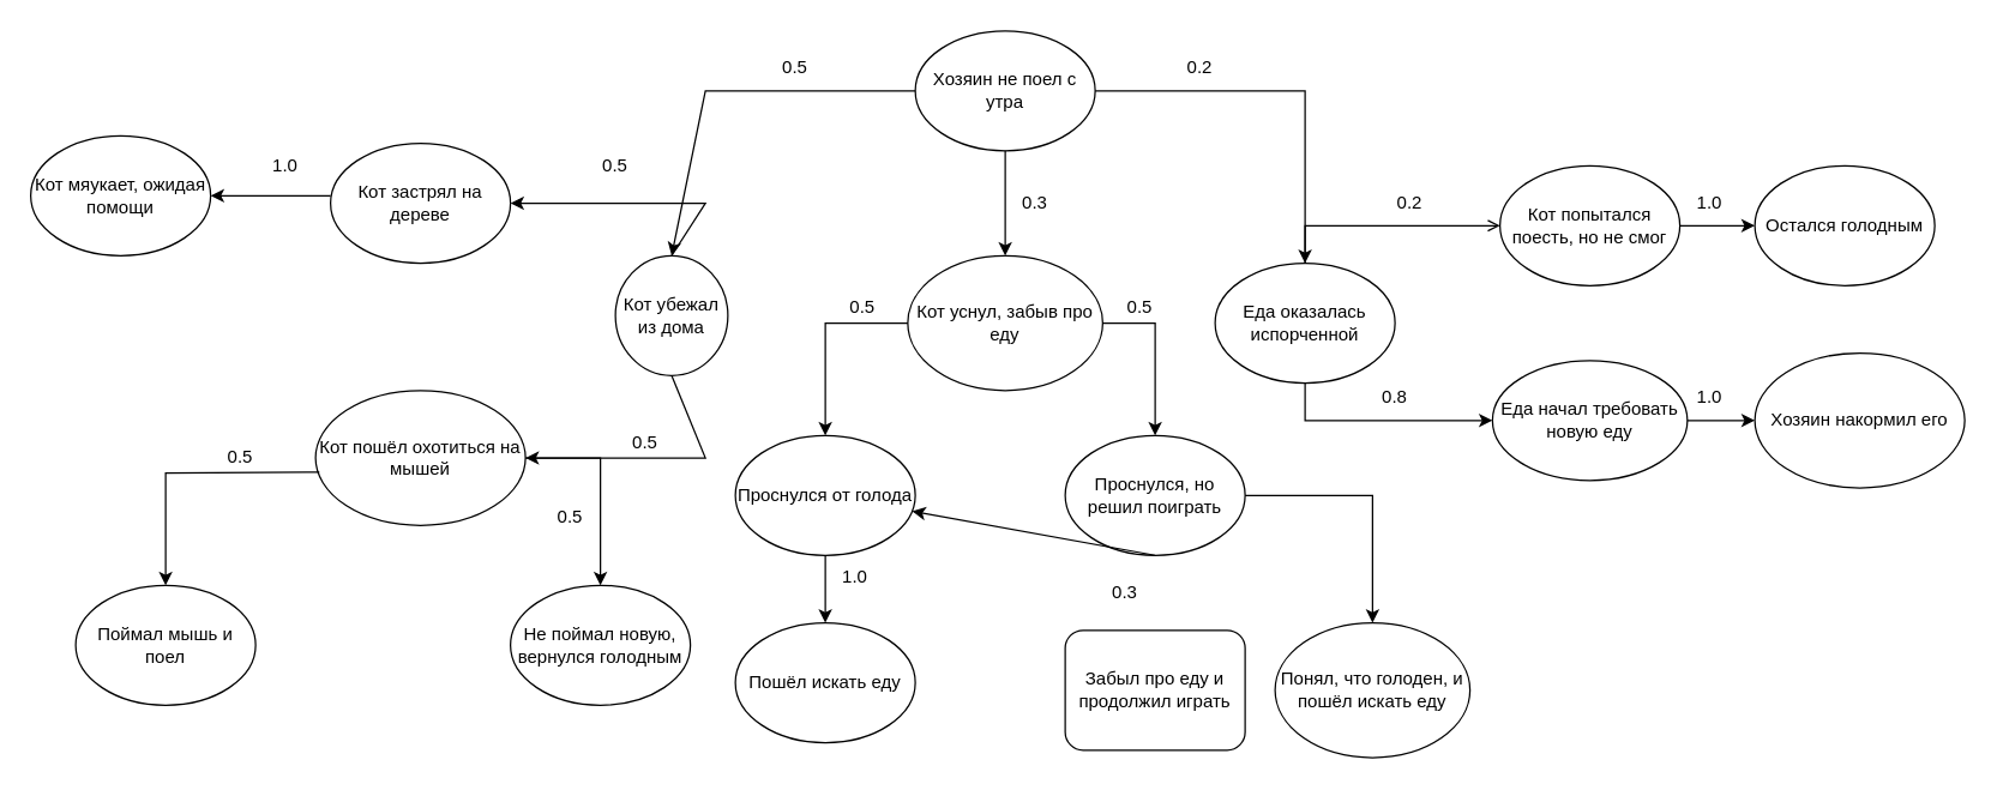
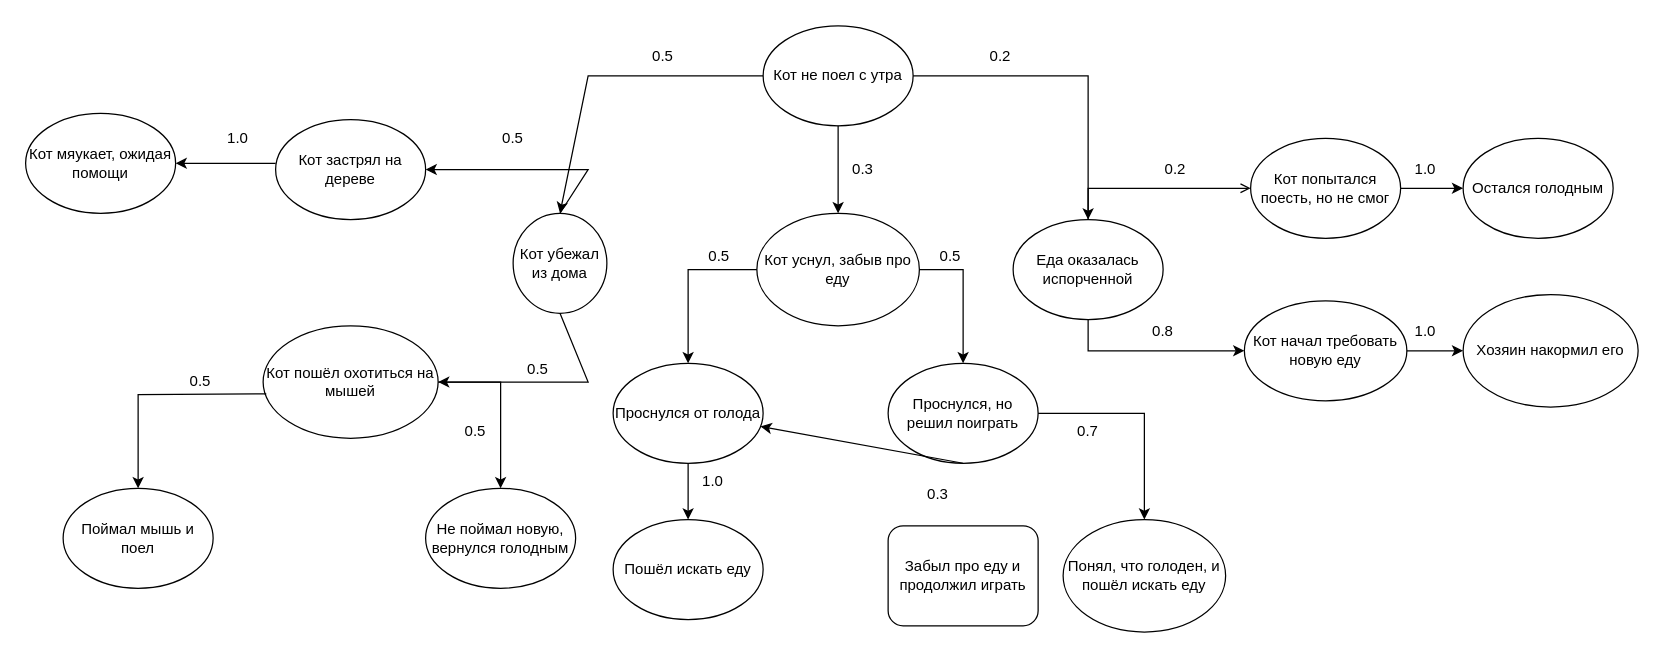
  <mxCell id="0" />
  <mxCell id="1" parent="0" />
- <mxCell id="2" value="Хозяин не поел с утра" style="ellipse;whiteSpace=wrap;html=1;" vertex="1" parent="1"><mxGeometry x="610" y="20" width="120" height="80" as="geometry" /></mxCell>
+ <mxCell id="2" value="Кот не поел с утра" style="ellipse;whiteSpace=wrap;html=1;" vertex="1" parent="1"><mxGeometry x="610" y="20" width="120" height="80" as="geometry" /></mxCell>
  <mxCell id="3" value="Кот убежал из дома" style="ellipse;whiteSpace=wrap;html=1;" vertex="1" parent="1"><mxGeometry x="410" y="170" width="75" height="80" as="geometry" /></mxCell>
  <mxCell id="4" value="Кот уснул, забыв про еду" style="ellipse;whiteSpace=wrap;html=1;" vertex="1" parent="1"><mxGeometry x="605" y="170" width="130" height="90" as="geometry" /></mxCell>
  <mxCell id="5" value="Еда оказалась испорченной" style="ellipse;whiteSpace=wrap;html=1;" vertex="1" parent="1"><mxGeometry x="810" y="175" width="120" height="80" as="geometry" /></mxCell>
  <mxCell id="6" value="" style="endArrow=classic;html=1;rounded=0;entryX=0.5;entryY=0;entryDx=0;entryDy=0;exitX=0;exitY=0.5;exitDx=0;exitDy=0;" edge="1" parent="1" source="2" target="3"><mxGeometry width="50" height="50" relative="1" as="geometry"><mxPoint x="420" y="90" as="sourcePoint" /><mxPoint x="560" y="-20" as="targetPoint" /><Array as="points"><mxPoint x="470" y="60" /></Array></mxGeometry></mxCell>
  <mxCell id="7" value="0.5" style="text;html=1;align=center;verticalAlign=middle;whiteSpace=wrap;rounded=0;" vertex="1" parent="1"><mxGeometry x="500" y="30" width="60" height="30" as="geometry" /></mxCell>
  <mxCell id="8" value="" style="endArrow=classic;html=1;rounded=0;exitX=0.5;exitY=1;exitDx=0;exitDy=0;entryX=0.5;entryY=0;entryDx=0;entryDy=0;" edge="1" parent="1" source="2" target="4"><mxGeometry width="50" height="50" relative="1" as="geometry"><mxPoint x="640" y="220" as="sourcePoint" /><mxPoint x="690" y="170" as="targetPoint" /></mxGeometry></mxCell>
  <mxCell id="9" value="0.3" style="text;html=1;align=center;verticalAlign=middle;whiteSpace=wrap;rounded=0;" vertex="1" parent="1"><mxGeometry x="660" y="120" width="60" height="30" as="geometry" /></mxCell>
  <mxCell id="10" value="" style="endArrow=classic;html=1;rounded=0;entryX=0.5;entryY=0;entryDx=0;entryDy=0;exitX=1;exitY=0.5;exitDx=0;exitDy=0;" edge="1" parent="1" source="2" target="5"><mxGeometry width="50" height="50" relative="1" as="geometry"><mxPoint x="640" y="220" as="sourcePoint" /><mxPoint x="690" y="170" as="targetPoint" /><Array as="points"><mxPoint x="870" y="60" /></Array></mxGeometry></mxCell>
  <mxCell id="11" value="0.2" style="text;html=1;align=center;verticalAlign=middle;whiteSpace=wrap;rounded=0;" vertex="1" parent="1"><mxGeometry x="770" y="30" width="60" height="30" as="geometry" /></mxCell>
  <mxCell id="12" value="Кот застрял на дереве" style="ellipse;whiteSpace=wrap;html=1;" vertex="1" parent="1"><mxGeometry x="220" y="95" width="120" height="80" as="geometry" /></mxCell>
  <mxCell id="13" value="Кот пошёл охотиться на мышей" style="ellipse;whiteSpace=wrap;html=1;" vertex="1" parent="1"><mxGeometry x="210" y="260" width="140" height="90" as="geometry" /></mxCell>
  <mxCell id="14" value="" style="endArrow=classic;html=1;rounded=0;entryX=1;entryY=0.5;entryDx=0;entryDy=0;exitX=0.5;exitY=1;exitDx=0;exitDy=0;" edge="1" parent="1" source="3" target="13"><mxGeometry width="50" height="50" relative="1" as="geometry"><mxPoint x="640" y="220" as="sourcePoint" /><mxPoint x="690" y="170" as="targetPoint" /><Array as="points"><mxPoint x="470" y="305" /></Array></mxGeometry></mxCell>
  <mxCell id="15" value="0.5" style="text;html=1;align=center;verticalAlign=middle;whiteSpace=wrap;rounded=0;" vertex="1" parent="1"><mxGeometry x="400" y="280" width="60" height="30" as="geometry" /></mxCell>
  <mxCell id="16" value="" style="endArrow=classic;html=1;rounded=0;exitX=0.5;exitY=0;exitDx=0;exitDy=0;entryX=1;entryY=0.5;entryDx=0;entryDy=0;" edge="1" parent="1" source="3" target="12"><mxGeometry width="50" height="50" relative="1" as="geometry"><mxPoint x="640" y="220" as="sourcePoint" /><mxPoint x="690" y="170" as="targetPoint" /><Array as="points"><mxPoint x="470" y="135" /></Array></mxGeometry></mxCell>
  <mxCell id="17" value="0.5" style="text;html=1;align=center;verticalAlign=middle;whiteSpace=wrap;rounded=0;" vertex="1" parent="1"><mxGeometry x="380" y="95" width="60" height="30" as="geometry" /></mxCell>
  <mxCell id="18" value="Проснулся от голода" style="ellipse;whiteSpace=wrap;html=1;" vertex="1" parent="1"><mxGeometry x="490" y="290" width="120" height="80" as="geometry" /></mxCell>
  <mxCell id="19" value="Проснулся, но решил поиграть" style="ellipse;whiteSpace=wrap;html=1;" vertex="1" parent="1"><mxGeometry x="710" y="290" width="120" height="80" as="geometry" /></mxCell>
  <mxCell id="20" value="" style="endArrow=classic;html=1;rounded=0;entryX=0.5;entryY=0;entryDx=0;entryDy=0;exitX=0;exitY=0.5;exitDx=0;exitDy=0;" edge="1" parent="1" source="4" target="18"><mxGeometry width="50" height="50" relative="1" as="geometry"><mxPoint x="640" y="220" as="sourcePoint" /><mxPoint x="690" y="170" as="targetPoint" /><Array as="points"><mxPoint x="550" y="215" /></Array></mxGeometry></mxCell>
  <mxCell id="21" value="" style="endArrow=classic;html=1;rounded=0;entryX=0.5;entryY=0;entryDx=0;entryDy=0;exitX=1;exitY=0.5;exitDx=0;exitDy=0;" edge="1" parent="1" source="4" target="19"><mxGeometry width="50" height="50" relative="1" as="geometry"><mxPoint x="640" y="220" as="sourcePoint" /><mxPoint x="690" y="170" as="targetPoint" /><Array as="points"><mxPoint x="770" y="215" /></Array></mxGeometry></mxCell>
  <mxCell id="22" value="0.5" style="text;html=1;align=center;verticalAlign=middle;whiteSpace=wrap;rounded=0;" vertex="1" parent="1"><mxGeometry x="545" y="190" width="60" height="30" as="geometry" /></mxCell>
  <mxCell id="23" value="0.5" style="text;html=1;align=center;verticalAlign=middle;whiteSpace=wrap;rounded=0;" vertex="1" parent="1"><mxGeometry x="730" y="190" width="60" height="30" as="geometry" /></mxCell>
  <mxCell id="24" value="Кот попытался поесть, но не смог" style="ellipse;whiteSpace=wrap;html=1;" vertex="1" parent="1"><mxGeometry x="1000" y="110" width="120" height="80" as="geometry" /></mxCell>
- <mxCell id="25" value="Еда начал требовать новую еду" style="ellipse;whiteSpace=wrap;html=1;" vertex="1" parent="1"><mxGeometry x="995" y="240" width="130" height="80" as="geometry" /></mxCell>
+ <mxCell id="25" value="Кот начал требовать новую еду" style="ellipse;whiteSpace=wrap;html=1;" vertex="1" parent="1"><mxGeometry x="995" y="240" width="130" height="80" as="geometry" /></mxCell>
  <mxCell id="26" value="" style="endArrow=open;html=1;rounded=0;entryX=0;entryY=0.5;entryDx=0;entryDy=0;exitX=0.5;exitY=0;exitDx=0;exitDy=0;" edge="1" parent="1" source="5" target="24"><mxGeometry width="50" height="50" relative="1" as="geometry"><mxPoint x="640" y="220" as="sourcePoint" /><mxPoint x="690" y="170" as="targetPoint" /><Array as="points"><mxPoint x="870" y="150" /></Array></mxGeometry></mxCell>
  <mxCell id="27" value="" style="endArrow=classic;html=1;rounded=0;entryX=0;entryY=0.5;entryDx=0;entryDy=0;exitX=0.5;exitY=1;exitDx=0;exitDy=0;" edge="1" parent="1" source="5" target="25"><mxGeometry width="50" height="50" relative="1" as="geometry"><mxPoint x="870" y="260" as="sourcePoint" /><mxPoint x="690" y="170" as="targetPoint" /><Array as="points"><mxPoint x="870" y="280" /></Array></mxGeometry></mxCell>
  <mxCell id="28" value="0.2" style="text;html=1;align=center;verticalAlign=middle;whiteSpace=wrap;rounded=0;" vertex="1" parent="1"><mxGeometry x="910" y="120" width="60" height="30" as="geometry" /></mxCell>
  <mxCell id="29" value="0.8" style="text;html=1;align=center;verticalAlign=middle;whiteSpace=wrap;rounded=0;" vertex="1" parent="1"><mxGeometry x="900" y="250" width="60" height="30" as="geometry" /></mxCell>
  <mxCell id="30" value="Кот мяукает, ожидая помощи" style="ellipse;whiteSpace=wrap;html=1;" vertex="1" parent="1"><mxGeometry x="20" y="90" width="120" height="80" as="geometry" /></mxCell>
  <mxCell id="31" value="" style="endArrow=classic;html=1;rounded=0;entryX=1;entryY=0.5;entryDx=0;entryDy=0;exitX=0;exitY=0.438;exitDx=0;exitDy=0;exitPerimeter=0;" edge="1" parent="1" source="12" target="30"><mxGeometry width="50" height="50" relative="1" as="geometry"><mxPoint x="530" y="220" as="sourcePoint" /><mxPoint x="580" y="170" as="targetPoint" /></mxGeometry></mxCell>
  <mxCell id="32" value="1.0" style="text;html=1;align=center;verticalAlign=middle;whiteSpace=wrap;rounded=0;" vertex="1" parent="1"><mxGeometry x="160" y="95" width="60" height="30" as="geometry" /></mxCell>
  <mxCell id="33" value="Поймал мышь и поел" style="ellipse;whiteSpace=wrap;html=1;" vertex="1" parent="1"><mxGeometry x="50" y="390" width="120" height="80" as="geometry" /></mxCell>
  <mxCell id="34" value="Не поймал новую, вернулся голодным" style="ellipse;whiteSpace=wrap;html=1;" vertex="1" parent="1"><mxGeometry x="340" y="390" width="120" height="80" as="geometry" /></mxCell>
  <mxCell id="35" value="" style="endArrow=classic;html=1;rounded=0;entryX=0.5;entryY=0;entryDx=0;entryDy=0;exitX=0.018;exitY=0.606;exitDx=0;exitDy=0;exitPerimeter=0;" edge="1" parent="1" source="13" target="33"><mxGeometry width="50" height="50" relative="1" as="geometry"><mxPoint x="590" y="260" as="sourcePoint" /><mxPoint x="640" y="210" as="targetPoint" /><Array as="points"><mxPoint x="110" y="315" /></Array></mxGeometry></mxCell>
  <mxCell id="36" value="" style="endArrow=classic;html=1;rounded=0;entryX=0.5;entryY=0;entryDx=0;entryDy=0;exitX=1;exitY=0.5;exitDx=0;exitDy=0;" edge="1" parent="1" source="13" target="34"><mxGeometry width="50" height="50" relative="1" as="geometry"><mxPoint x="590" y="260" as="sourcePoint" /><mxPoint x="640" y="210" as="targetPoint" /><Array as="points"><mxPoint x="400" y="305" /></Array></mxGeometry></mxCell>
  <mxCell id="37" value="0.5" style="text;html=1;align=center;verticalAlign=middle;whiteSpace=wrap;rounded=0;" vertex="1" parent="1"><mxGeometry x="350" y="330" width="60" height="30" as="geometry" /></mxCell>
  <mxCell id="38" value="0.5" style="text;html=1;align=center;verticalAlign=middle;whiteSpace=wrap;rounded=0;" vertex="1" parent="1"><mxGeometry x="130" y="290" width="60" height="30" as="geometry" /></mxCell>
  <mxCell id="39" value="Пошёл искать еду" style="ellipse;whiteSpace=wrap;html=1;" vertex="1" parent="1"><mxGeometry x="490" y="415" width="120" height="80" as="geometry" /></mxCell>
  <mxCell id="40" value="" style="endArrow=classic;html=1;rounded=0;entryX=0.5;entryY=0;entryDx=0;entryDy=0;exitX=0.5;exitY=1;exitDx=0;exitDy=0;" edge="1" parent="1" source="18" target="39"><mxGeometry width="50" height="50" relative="1" as="geometry"><mxPoint x="590" y="260" as="sourcePoint" /><mxPoint x="640" y="210" as="targetPoint" /></mxGeometry></mxCell>
  <mxCell id="41" value="1.0" style="text;html=1;align=center;verticalAlign=middle;whiteSpace=wrap;rounded=0;" vertex="1" parent="1"><mxGeometry x="540" y="370" width="60" height="30" as="geometry" /></mxCell>
  <mxCell id="42" value="Понял, что голоден, и пошёл искать еду" style="ellipse;whiteSpace=wrap;html=1;" vertex="1" parent="1"><mxGeometry x="850" y="415" width="130" height="90" as="geometry" /></mxCell>
  <mxCell id="43" value="Забыл про еду и продолжил играть" style="whiteSpace=wrap;html=1;rounded=1;" vertex="1" parent="1"><mxGeometry x="710" y="420" width="120" height="80" as="geometry" /></mxCell>
  <mxCell id="44" value="" style="endArrow=classic;html=1;rounded=0;exitX=0.5;exitY=1;exitDx=0;exitDy=0;" edge="1" parent="1" source="19" target="18"><mxGeometry width="50" height="50" relative="1" as="geometry"><mxPoint x="710" y="430" as="sourcePoint" /><mxPoint x="760" y="380" as="targetPoint" /></mxGeometry></mxCell>
  <mxCell id="45" value="" style="endArrow=classic;html=1;rounded=0;entryX=0.5;entryY=0;entryDx=0;entryDy=0;exitX=1;exitY=0.5;exitDx=0;exitDy=0;" edge="1" parent="1" source="19" target="42"><mxGeometry width="50" height="50" relative="1" as="geometry"><mxPoint x="710" y="430" as="sourcePoint" /><mxPoint x="760" y="380" as="targetPoint" /><Array as="points"><mxPoint x="915" y="330" /></Array></mxGeometry></mxCell>
+ <mxCell id="46" value="0.7" style="text;html=1;align=center;verticalAlign=middle;whiteSpace=wrap;rounded=0;" vertex="1" parent="1"><mxGeometry x="840" y="330" width="60" height="30" as="geometry" /></mxCell>
  <mxCell id="47" value="0.3" style="text;html=1;align=center;verticalAlign=middle;whiteSpace=wrap;rounded=0;" vertex="1" parent="1"><mxGeometry x="720" y="380" width="60" height="30" as="geometry" /></mxCell>
  <mxCell id="48" value="Остался голодным" style="ellipse;whiteSpace=wrap;html=1;" vertex="1" parent="1"><mxGeometry x="1170" y="110" width="120" height="80" as="geometry" /></mxCell>
  <mxCell id="49" value="" style="endArrow=classic;html=1;rounded=0;entryX=0;entryY=0.5;entryDx=0;entryDy=0;exitX=1;exitY=0.5;exitDx=0;exitDy=0;" edge="1" parent="1" source="24" target="48"><mxGeometry width="50" height="50" relative="1" as="geometry"><mxPoint x="850" y="250" as="sourcePoint" /><mxPoint x="900" y="200" as="targetPoint" /></mxGeometry></mxCell>
  <mxCell id="50" value="1.0" style="text;html=1;align=center;verticalAlign=middle;whiteSpace=wrap;rounded=0;" vertex="1" parent="1"><mxGeometry x="1110" y="120" width="60" height="30" as="geometry" /></mxCell>
  <mxCell id="51" value="Хозяин накормил его" style="ellipse;whiteSpace=wrap;html=1;" vertex="1" parent="1"><mxGeometry x="1170" y="235" width="140" height="90" as="geometry" /></mxCell>
  <mxCell id="52" value="" style="endArrow=classic;html=1;rounded=0;entryX=0;entryY=0.5;entryDx=0;entryDy=0;exitX=1;exitY=0.5;exitDx=0;exitDy=0;" edge="1" parent="1" source="25" target="51"><mxGeometry width="50" height="50" relative="1" as="geometry"><mxPoint x="850" y="250" as="sourcePoint" /><mxPoint x="900" y="200" as="targetPoint" /></mxGeometry></mxCell>
  <mxCell id="53" value="1.0" style="text;html=1;align=center;verticalAlign=middle;whiteSpace=wrap;rounded=0;" vertex="1" parent="1"><mxGeometry x="1110" y="250" width="60" height="30" as="geometry" /></mxCell>
